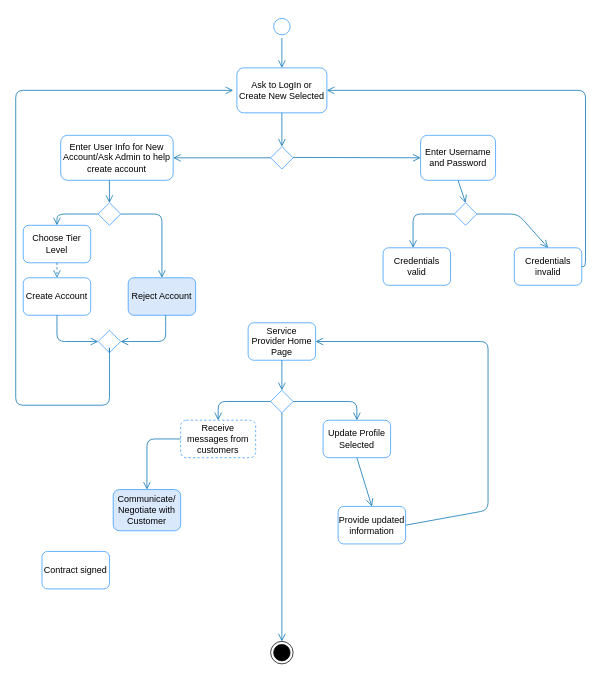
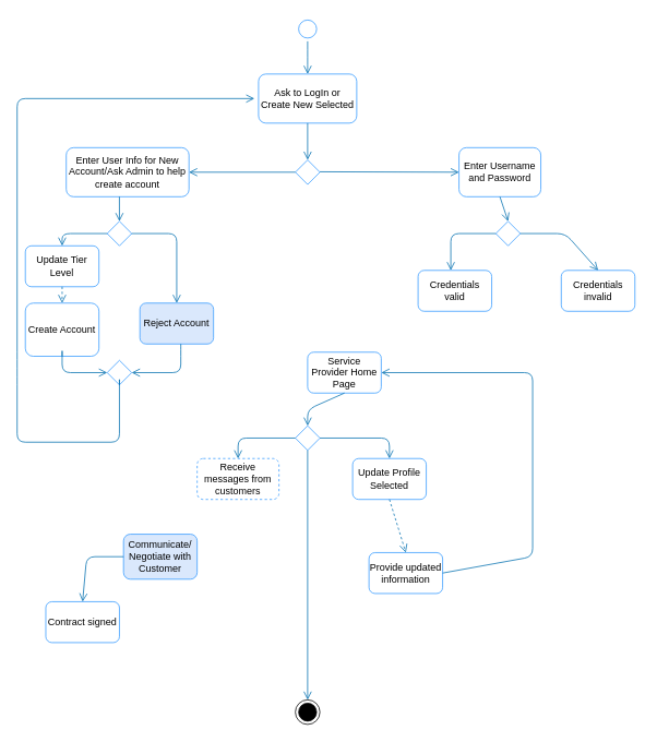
  <mxCell id="0" />
  <mxCell id="1" parent="0" />
  <mxCell id="2" value="" style="ellipse;html=1;shape=startState;strokeColor=#3399FF;" vertex="1" parent="1"><mxGeometry x="360" width="30" height="30" as="geometry" y="20" /></mxCell>
  <mxCell id="3" value="" style="edgeStyle=orthogonalEdgeStyle;html=1;verticalAlign=bottom;endArrow=open;endSize=8;strokeColor=#006EAF;fillColor=#1ba1e2;" edge="1" parent="1" source="2"><mxGeometry relative="1" as="geometry"><mxPoint x="375" y="90" as="targetPoint" /></mxGeometry></mxCell>
  <mxCell id="4" value="Ask to LogIn or Create New Selected" style="rounded=1;whiteSpace=wrap;html=1;strokeColor=#3399FF;" vertex="1" parent="1"><mxGeometry x="315" y="90" width="120" height="60" as="geometry" /></mxCell>
  <mxCell id="5" value="Enter Username and Password" style="rounded=1;whiteSpace=wrap;html=1;strokeColor=#3399FF;" vertex="1" parent="1"><mxGeometry x="560" y="180" width="100" height="60" as="geometry" /></mxCell>
  <mxCell id="6" value="Enter User Info for New Account/Ask Admin to help create account" style="rounded=1;whiteSpace=wrap;html=1;strokeColor=#3399FF;" vertex="1" parent="1"><mxGeometry x="80" y="180" width="150" height="60" as="geometry" /></mxCell>
  <mxCell id="7" value="" style="rhombus;strokeColor=#3399FF;" vertex="1" parent="1"><mxGeometry x="360" y="195" width="30" height="30" as="geometry" /></mxCell>
  <mxCell id="8" value="" style="endArrow=open;startArrow=none;endFill=0;startFill=0;endSize=8;html=1;verticalAlign=bottom;labelBackgroundColor=none;strokeWidth=1;entryX=0;entryY=0.5;entryDx=0;entryDy=0;fillColor=#1ba1e2;strokeColor=#006EAF;" edge="1" parent="1" target="5"><mxGeometry width="160" relative="1" as="geometry"><mxPoint x="390" y="209.5" as="sourcePoint" /><mxPoint x="550" y="209.5" as="targetPoint" /></mxGeometry></mxCell>
  <mxCell id="9" value="" style="endArrow=open;startArrow=none;endFill=0;startFill=0;endSize=8;html=1;verticalAlign=bottom;labelBackgroundColor=none;strokeWidth=1;entryX=1;entryY=0.5;entryDx=0;entryDy=0;fillColor=#1ba1e2;strokeColor=#006EAF;exitX=0;exitY=0.5;exitDx=0;exitDy=0;" edge="1" parent="1" source="7" target="6"><mxGeometry width="160" relative="1" as="geometry"><mxPoint x="360" y="260" as="sourcePoint" /><mxPoint x="530" y="260.5" as="targetPoint" /></mxGeometry></mxCell>
  <mxCell id="10" value="" style="endArrow=open;startArrow=none;endFill=0;startFill=0;endSize=8;html=1;verticalAlign=bottom;labelBackgroundColor=none;strokeWidth=1;entryX=0.5;entryY=0;entryDx=0;entryDy=0;fillColor=#1ba1e2;strokeColor=#006EAF;exitX=0.5;exitY=1;exitDx=0;exitDy=0;" edge="1" parent="1" source="4" target="7"><mxGeometry width="160" relative="1" as="geometry"><mxPoint x="410" y="209.5" as="sourcePoint" /><mxPoint x="580" y="210" as="targetPoint" /></mxGeometry></mxCell>
  <mxCell id="11" value="" style="rhombus;strokeColor=#3399FF;" vertex="1" parent="1"><mxGeometry x="605" y="270" width="30" height="30" as="geometry" /></mxCell>
  <mxCell id="12" value="" style="endArrow=open;startArrow=none;endFill=0;startFill=0;endSize=8;html=1;verticalAlign=bottom;labelBackgroundColor=none;strokeWidth=1;entryX=0.5;entryY=0;entryDx=0;entryDy=0;fillColor=#1ba1e2;strokeColor=#006EAF;exitX=0.5;exitY=1;exitDx=0;exitDy=0;" edge="1" parent="1" source="5" target="11"><mxGeometry width="160" relative="1" as="geometry"><mxPoint x="385" y="160" as="sourcePoint" /><mxPoint x="385" y="205" as="targetPoint" /></mxGeometry></mxCell>
  <mxCell id="13" value="Reject Account" style="rounded=1;whiteSpace=wrap;html=1;strokeColor=#3399FF;fillColor=#dae8fc;" vertex="1" parent="1"><mxGeometry x="170" y="370" width="90" height="50" as="geometry" /></mxCell>
  <mxCell id="14" value="" style="rhombus;strokeColor=#3399FF;" vertex="1" parent="1"><mxGeometry x="130" y="270" width="30" height="30" as="geometry" /></mxCell>
  <mxCell id="15" value="" style="endArrow=open;startArrow=none;endFill=0;startFill=0;endSize=8;html=1;verticalAlign=bottom;labelBackgroundColor=none;strokeWidth=1;entryX=0.5;entryY=0;entryDx=0;entryDy=0;fillColor=#1ba1e2;strokeColor=#006EAF;exitX=0.433;exitY=1;exitDx=0;exitDy=0;exitPerimeter=0;" edge="1" parent="1" source="6" target="14"><mxGeometry width="160" relative="1" as="geometry"><mxPoint x="385" y="160" as="sourcePoint" /><mxPoint x="385" y="205" as="targetPoint" /></mxGeometry></mxCell>
  <mxCell id="16" value="" style="endArrow=open;startArrow=none;endFill=0;startFill=0;endSize=8;html=1;verticalAlign=bottom;labelBackgroundColor=none;strokeWidth=1;fillColor=#1ba1e2;strokeColor=#006EAF;exitX=1;exitY=0.5;exitDx=0;exitDy=0;entryX=0.5;entryY=0;entryDx=0;entryDy=0;" edge="1" parent="1" source="14" target="13"><mxGeometry width="160" relative="1" as="geometry"><mxPoint x="160" y="310" as="sourcePoint" /><mxPoint x="200" y="320" as="targetPoint" /><Array as="points"><mxPoint x="215" y="285" /></Array></mxGeometry></mxCell>
- <mxCell id="17" value="Create Account" style="rounded=1;whiteSpace=wrap;html=1;strokeColor=#3399FF;" vertex="1" parent="1"><mxGeometry x="30" y="370" width="90" height="50" as="geometry" /></mxCell>
+ <mxCell id="17" value="Create Account" style="rounded=1;whiteSpace=wrap;html=1;strokeColor=#3399FF;" vertex="1" parent="1"><mxGeometry x="30" y="370" width="90" height="65" as="geometry" /></mxCell>
  <mxCell id="18" value="" style="endArrow=open;startArrow=none;endFill=0;startFill=0;endSize=8;html=1;verticalAlign=bottom;labelBackgroundColor=none;strokeWidth=1;fillColor=#1ba1e2;strokeColor=#006EAF;exitX=0;exitY=0.5;exitDx=0;exitDy=0;" edge="1" parent="1" source="14"><mxGeometry width="160" relative="1" as="geometry"><mxPoint x="170" y="295" as="sourcePoint" /><mxPoint x="75" y="300" as="targetPoint" /><Array as="points"><mxPoint x="75" y="285" /></Array></mxGeometry></mxCell>
  <mxCell id="19" value="" style="rhombus;strokeColor=#3399FF;" vertex="1" parent="1"><mxGeometry x="130" y="440" width="30" height="30" as="geometry" /></mxCell>
  <mxCell id="20" value="" style="endArrow=open;startArrow=none;endFill=0;startFill=0;endSize=8;html=1;verticalAlign=bottom;labelBackgroundColor=none;strokeWidth=1;fillColor=#1ba1e2;strokeColor=#006EAF;exitX=0.5;exitY=1;exitDx=0;exitDy=0;entryX=0;entryY=0.5;entryDx=0;entryDy=0;" edge="1" parent="1" source="17" target="19"><mxGeometry width="160" relative="1" as="geometry"><mxPoint x="140" y="295" as="sourcePoint" /><mxPoint x="85" y="340" as="targetPoint" /><Array as="points"><mxPoint x="75" y="425" /><mxPoint x="75" y="455" /></Array></mxGeometry></mxCell>
  <mxCell id="21" value="" style="endArrow=open;startArrow=none;endFill=0;startFill=0;endSize=8;html=1;verticalAlign=bottom;labelBackgroundColor=none;strokeWidth=1;fillColor=#1ba1e2;strokeColor=#006EAF;exitX=0.5;exitY=1;exitDx=0;exitDy=0;" edge="1" parent="1" source="19"><mxGeometry width="160" relative="1" as="geometry"><mxPoint x="145" y="460" as="sourcePoint" /><mxPoint x="310" y="120" as="targetPoint" /><Array as="points"><mxPoint x="145" y="460" /><mxPoint x="145" y="540" /><mxPoint x="20" y="540" /><mxPoint x="20" y="460" /><mxPoint x="20" y="440" /><mxPoint x="20" y="120" /></Array></mxGeometry></mxCell>
  <mxCell id="22" value="Credentials invalid" style="rounded=1;whiteSpace=wrap;html=1;strokeColor=#3399FF;" vertex="1" parent="1"><mxGeometry x="685" y="330" width="90" height="50" as="geometry" /></mxCell>
  <mxCell id="23" value="" style="endArrow=open;startArrow=none;endFill=0;startFill=0;endSize=8;html=1;verticalAlign=bottom;labelBackgroundColor=none;strokeWidth=1;fillColor=#1ba1e2;strokeColor=#006EAF;exitX=1;exitY=0.5;exitDx=0;exitDy=0;entryX=0.5;entryY=0;entryDx=0;entryDy=0;" edge="1" parent="1" target="22"><mxGeometry width="160" relative="1" as="geometry"><mxPoint x="635" y="285" as="sourcePoint" /><mxPoint x="675" y="320" as="targetPoint" /><Array as="points"><mxPoint x="690" y="285" /></Array></mxGeometry></mxCell>
  <mxCell id="24" value="" style="endArrow=open;startArrow=none;endFill=0;startFill=0;endSize=8;html=1;verticalAlign=bottom;labelBackgroundColor=none;strokeWidth=1;fillColor=#1ba1e2;strokeColor=#006EAF;exitX=0;exitY=0.5;exitDx=0;exitDy=0;entryX=0.5;entryY=0;entryDx=0;entryDy=0;" edge="1" parent="1"><mxGeometry width="160" relative="1" as="geometry"><mxPoint x="605" y="285" as="sourcePoint" /><mxPoint x="550" y="330" as="targetPoint" /><Array as="points"><mxPoint x="550" y="285" /></Array></mxGeometry></mxCell>
- <mxCell id="25" value="" style="endArrow=open;startArrow=none;endFill=0;startFill=0;endSize=8;html=1;verticalAlign=bottom;labelBackgroundColor=none;strokeWidth=1;fillColor=#1ba1e2;strokeColor=#006EAF;exitX=1;exitY=0.5;exitDx=0;exitDy=0;entryX=1;entryY=0.5;entryDx=0;entryDy=0;" edge="1" parent="1" source="22" target="4"><mxGeometry width="160" relative="1" as="geometry"><mxPoint x="625" y="305" as="sourcePoint" /><mxPoint x="780" y="120" as="targetPoint" /><Array as="points"><mxPoint x="780" y="355" /><mxPoint x="780" y="120" /></Array></mxGeometry></mxCell>
  <mxCell id="26" value="Credentials valid" style="rounded=1;whiteSpace=wrap;html=1;strokeColor=#3399FF;" vertex="1" parent="1"><mxGeometry x="510" y="330" width="90" height="50" as="geometry" /></mxCell>
- <mxCell id="27" value="Service Provider Home Page" style="rounded=1;whiteSpace=wrap;html=1;strokeColor=#3399FF;" vertex="1" parent="1"><mxGeometry x="330" y="430" width="90" height="50" as="geometry" /></mxCell>
+ <mxCell id="27" value="Service Provider Home Page" style="rounded=1;whiteSpace=wrap;html=1;strokeColor=#3399FF;" vertex="1" parent="1"><mxGeometry x="375" y="430" width="90" height="50" as="geometry" /></mxCell>
  <mxCell id="28" value="" style="rhombus;strokeColor=#3399FF;" vertex="1" parent="1"><mxGeometry x="360" y="520" width="30" height="30" as="geometry" /></mxCell>
  <mxCell id="29" value="" style="endArrow=open;startArrow=none;endFill=0;startFill=0;endSize=8;html=1;verticalAlign=bottom;labelBackgroundColor=none;strokeWidth=1;fillColor=#1ba1e2;strokeColor=#006EAF;exitX=0.5;exitY=1;exitDx=0;exitDy=0;entryX=0.5;entryY=0;entryDx=0;entryDy=0;" edge="1" parent="1" source="27" target="28"><mxGeometry width="160" relative="1" as="geometry"><mxPoint x="400" y="415" as="sourcePoint" /><mxPoint x="460" y="455" as="targetPoint" /><Array as="points"><mxPoint x="375" y="500" /></Array></mxGeometry></mxCell>
  <mxCell id="30" value="Receive messages from customers" style="rounded=1;whiteSpace=wrap;html=1;strokeColor=#3399FF;dashed=1;" vertex="1" parent="1"><mxGeometry x="240" y="560" width="100" height="50" as="geometry" /></mxCell>
  <mxCell id="31" value="Communicate/&lt;br&gt;Negotiate with Customer" style="rounded=1;whiteSpace=wrap;html=1;strokeColor=#3399FF;fillColor=#dae8fc;" vertex="1" parent="1"><mxGeometry x="150" y="652.5" width="90" height="55" as="geometry" /></mxCell>
  <mxCell id="32" value="Contract signed" style="rounded=1;whiteSpace=wrap;html=1;strokeColor=#3399FF;" vertex="1" parent="1"><mxGeometry x="55" y="735" width="90" height="50" as="geometry" /></mxCell>
  <mxCell id="33" value="" style="endArrow=open;startArrow=none;endFill=0;startFill=0;endSize=8;html=1;verticalAlign=bottom;labelBackgroundColor=none;strokeWidth=1;fillColor=#1ba1e2;strokeColor=#006EAF;exitX=0;exitY=0.5;exitDx=0;exitDy=0;entryX=0.5;entryY=0;entryDx=0;entryDy=0;" edge="1" parent="1" source="28" target="30"><mxGeometry width="160" relative="1" as="geometry"><mxPoint x="365" y="540" as="sourcePoint" /><mxPoint x="500" y="585" as="targetPoint" /><Array as="points"><mxPoint x="290" y="535" /></Array></mxGeometry></mxCell>
- <mxCell id="34" value="" style="endArrow=open;startArrow=none;endFill=0;startFill=0;endSize=8;html=1;verticalAlign=bottom;labelBackgroundColor=none;strokeWidth=1;fillColor=#1ba1e2;strokeColor=#006EAF;entryX=0.5;entryY=0;entryDx=0;entryDy=0;exitX=0;exitY=0.5;exitDx=0;exitDy=0;" edge="1" parent="1" source="30" target="31"><mxGeometry width="160" relative="1" as="geometry"><mxPoint x="230" y="585" as="sourcePoint" /><mxPoint x="165" y="605" as="targetPoint" /><Array as="points"><mxPoint x="195" y="585" /></Array></mxGeometry></mxCell>
+ <mxCell id="35" value="" style="endArrow=open;startArrow=none;endFill=0;startFill=0;endSize=8;html=1;verticalAlign=bottom;labelBackgroundColor=none;strokeWidth=1;fillColor=#1ba1e2;strokeColor=#006EAF;exitX=0;exitY=0.5;exitDx=0;exitDy=0;entryX=0.5;entryY=0;entryDx=0;entryDy=0;" edge="1" parent="1" target="32" source="31"><mxGeometry width="160" relative="1" as="geometry"><mxPoint x="110" y="665" as="sourcePoint" /><mxPoint x="30" y="685" as="targetPoint" /><Array as="points"><mxPoint x="105" y="680" /></Array></mxGeometry></mxCell>
  <mxCell id="36" value="Update Profile Selected" style="rounded=1;whiteSpace=wrap;html=1;strokeColor=#3399FF;" vertex="1" parent="1"><mxGeometry x="430" y="560" width="90" height="50" as="geometry" /></mxCell>
  <mxCell id="37" value="" style="endArrow=open;startArrow=none;endFill=0;startFill=0;endSize=8;html=1;verticalAlign=bottom;labelBackgroundColor=none;strokeWidth=1;fillColor=#1ba1e2;strokeColor=#006EAF;exitX=1;exitY=0.5;exitDx=0;exitDy=0;entryX=0.5;entryY=0;entryDx=0;entryDy=0;" edge="1" parent="1" source="28" target="36"><mxGeometry width="160" relative="1" as="geometry"><mxPoint x="395" y="540" as="sourcePoint" /><mxPoint x="385" y="595" as="targetPoint" /><Array as="points"><mxPoint x="475" y="535" /></Array></mxGeometry></mxCell>
  <mxCell id="38" value="Provide updated information" style="rounded=1;whiteSpace=wrap;html=1;strokeColor=#3399FF;" vertex="1" parent="1"><mxGeometry x="450" y="675" width="90" height="50" as="geometry" /></mxCell>
- <mxCell id="39" value="" style="endArrow=open;startArrow=none;endFill=0;startFill=0;endSize=8;html=1;verticalAlign=bottom;labelBackgroundColor=none;strokeWidth=1;fillColor=#1ba1e2;strokeColor=#006EAF;exitX=0.5;exitY=1;exitDx=0;exitDy=0;entryX=0.5;entryY=0;entryDx=0;entryDy=0;" edge="1" parent="1" source="36" target="38"><mxGeometry width="160" relative="1" as="geometry"><mxPoint x="470" y="610" as="sourcePoint" /><mxPoint x="550" y="630" as="targetPoint" /><Array as="points" /></mxGeometry></mxCell>
+ <mxCell id="39" value="" style="endArrow=open;startArrow=none;endFill=0;startFill=0;endSize=8;html=1;verticalAlign=bottom;labelBackgroundColor=none;strokeWidth=1;fillColor=#1ba1e2;strokeColor=#006EAF;exitX=0.5;exitY=1;exitDx=0;exitDy=0;entryX=0.5;entryY=0;entryDx=0;entryDy=0;dashed=1;" edge="1" parent="1" source="36" target="38"><mxGeometry width="160" relative="1" as="geometry"><mxPoint x="470" y="610" as="sourcePoint" /><mxPoint x="550" y="630" as="targetPoint" /><Array as="points" /></mxGeometry></mxCell>
  <mxCell id="40" value="" style="ellipse;html=1;shape=endState;fillColor=#000000;strokeColor=#000000;" vertex="1" parent="1"><mxGeometry x="360" y="855" width="30" height="30" as="geometry" /></mxCell>
  <mxCell id="41" value="" style="endArrow=open;startArrow=none;endFill=0;startFill=0;endSize=8;html=1;verticalAlign=bottom;labelBackgroundColor=none;strokeWidth=1;fillColor=#1ba1e2;strokeColor=#006EAF;exitX=0.5;exitY=1;exitDx=0;exitDy=0;entryX=0.5;entryY=0;entryDx=0;entryDy=0;" edge="1" parent="1" source="28" target="40"><mxGeometry width="160" relative="1" as="geometry"><mxPoint x="380" y="555" as="sourcePoint" /><mxPoint x="485" y="665" as="targetPoint" /><Array as="points" /></mxGeometry></mxCell>
  <mxCell id="42" value="" style="endArrow=open;startArrow=none;endFill=0;startFill=0;endSize=8;html=1;verticalAlign=bottom;labelBackgroundColor=none;strokeWidth=1;fillColor=#1ba1e2;strokeColor=#006EAF;exitX=1;exitY=0.5;exitDx=0;exitDy=0;entryX=1;entryY=0.5;entryDx=0;entryDy=0;" edge="1" parent="1" source="38" target="27"><mxGeometry width="160" relative="1" as="geometry"><mxPoint x="650" y="610" as="sourcePoint" /><mxPoint x="650" y="910" as="targetPoint" /><Array as="points"><mxPoint x="650" y="680" /><mxPoint x="650" y="455" /></Array></mxGeometry></mxCell>
  <mxCell id="43" value="" style="endArrow=open;startArrow=none;endFill=0;startFill=0;endSize=8;html=1;verticalAlign=bottom;labelBackgroundColor=none;strokeWidth=1;fillColor=#1ba1e2;strokeColor=#006EAF;exitX=0.5;exitY=1;exitDx=0;exitDy=0;entryX=1;entryY=0.5;entryDx=0;entryDy=0;" edge="1" parent="1" target="19"><mxGeometry width="160" relative="1" as="geometry"><mxPoint x="220" y="420" as="sourcePoint" /><mxPoint x="275" y="455" as="targetPoint" /><Array as="points"><mxPoint x="220" y="425" /><mxPoint x="220" y="455" /></Array></mxGeometry></mxCell>
- <mxCell id="44" value="Choose Tier Level" style="rounded=1;whiteSpace=wrap;html=1;strokeColor=#3399FF;" vertex="1" parent="1"><mxGeometry x="30" y="300" width="90" height="50" as="geometry" /></mxCell>
+ <mxCell id="44" value="Update Tier Level" style="rounded=1;whiteSpace=wrap;html=1;strokeColor=#3399FF;" vertex="1" parent="1"><mxGeometry x="30" y="300" width="90" height="50" as="geometry" /></mxCell>
  <mxCell id="45" value="" style="endArrow=open;startArrow=none;endFill=0;startFill=0;endSize=8;html=1;verticalAlign=bottom;labelBackgroundColor=none;strokeWidth=1;entryX=0.5;entryY=0;entryDx=0;entryDy=0;fillColor=#1ba1e2;strokeColor=#006EAF;exitX=0.5;exitY=1;exitDx=0;exitDy=0;dashed=1;" edge="1" parent="1" source="44" target="17"><mxGeometry width="160" relative="1" as="geometry"><mxPoint x="75" y="360" as="sourcePoint" /><mxPoint x="155" y="280" as="targetPoint" /></mxGeometry></mxCell>
